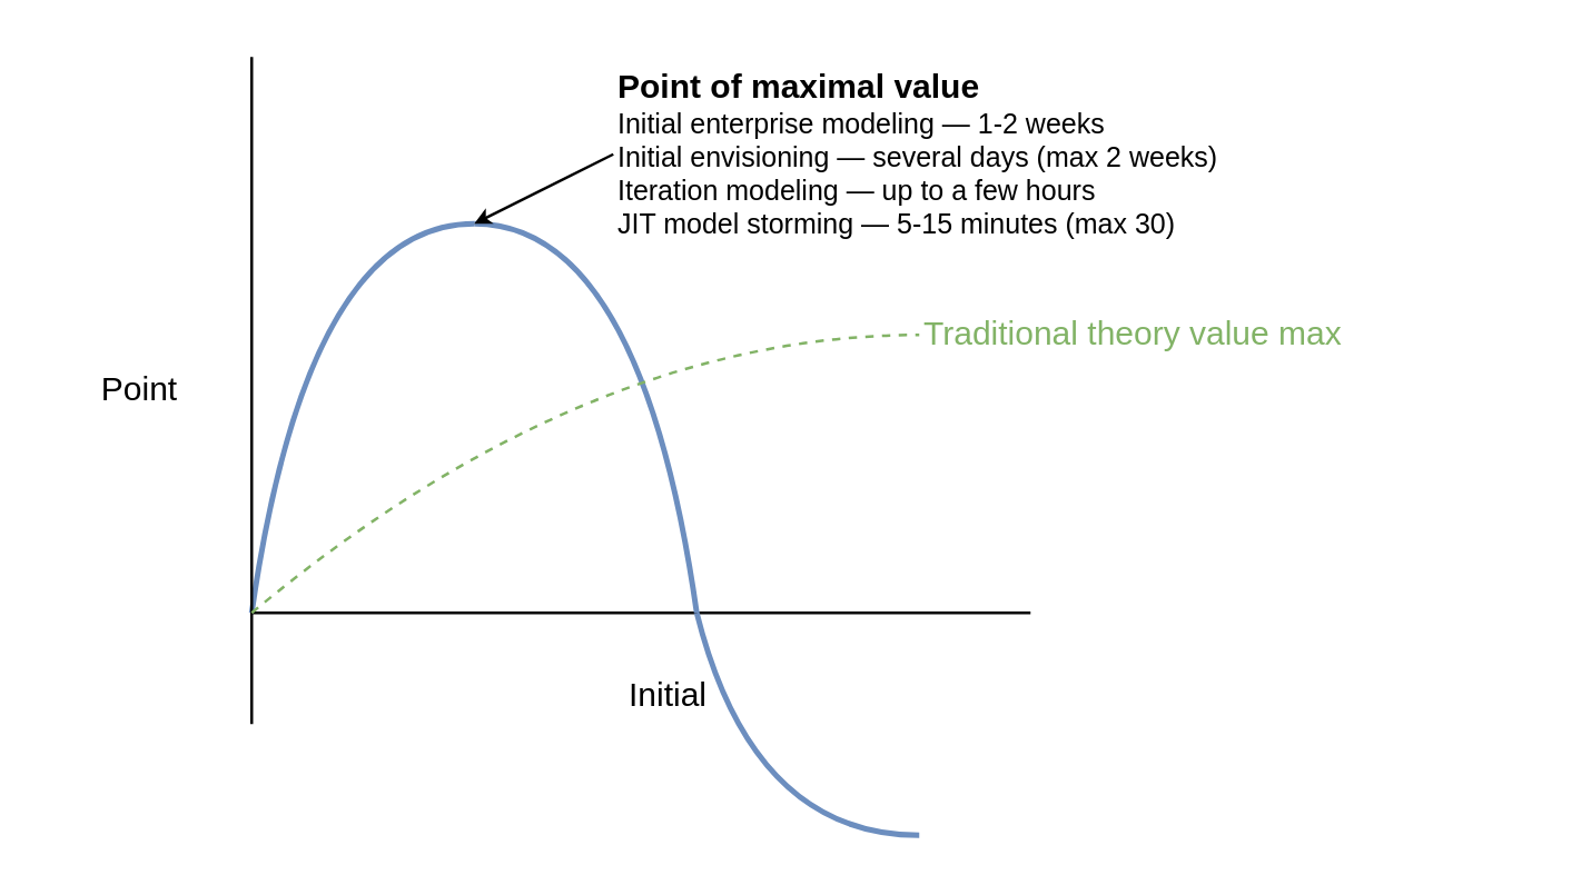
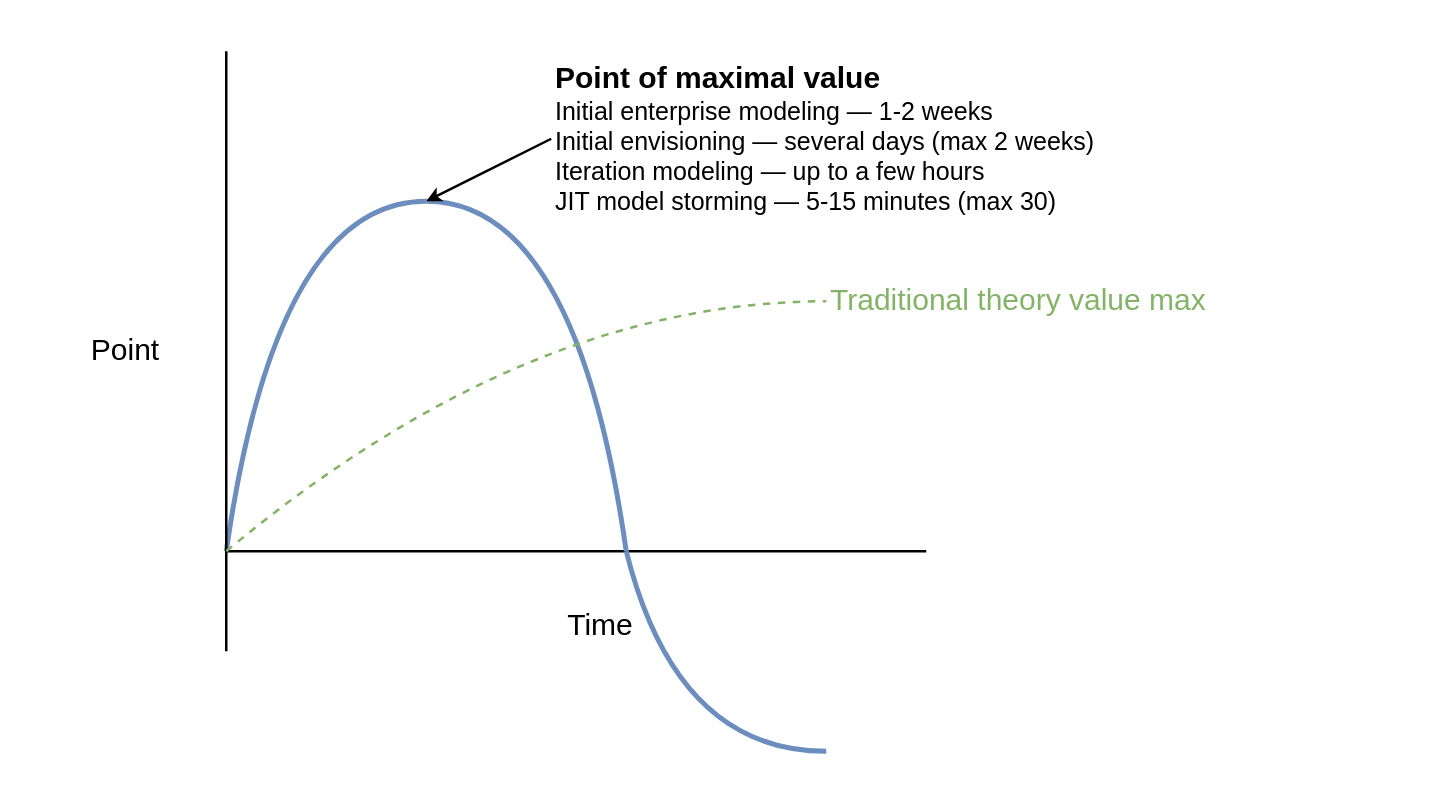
  <mxCell id="0" />
  <mxCell id="1" parent="0" />
  <mxCell id="2" value="" style="endArrow=none;html=1;curved=1;fillColor=#dae8fc;strokeColor=#6c8ebf;strokeWidth=2;" parent="1" edge="1"><mxGeometry width="50" height="50" relative="1" as="geometry"><mxPoint x="90" y="220" as="sourcePoint" /><mxPoint x="170" y="80" as="targetPoint" /><Array as="points"><mxPoint x="110" y="80" /></Array></mxGeometry></mxCell>
  <mxCell id="3" value="" style="endArrow=none;html=1;" parent="1" edge="1"><mxGeometry width="50" height="50" relative="1" as="geometry"><mxPoint x="90" y="260" as="sourcePoint" /><mxPoint x="90" y="20" as="targetPoint" /></mxGeometry></mxCell>
  <mxCell id="4" value="" style="endArrow=none;html=1;" parent="1" edge="1"><mxGeometry width="50" height="50" relative="1" as="geometry"><mxPoint x="90" y="220" as="sourcePoint" /><mxPoint x="370" y="220" as="targetPoint" /></mxGeometry></mxCell>
  <mxCell id="5" value="Point" style="rounded=0;whiteSpace=wrap;html=1;strokeColor=none;fillColor=none;" parent="1" vertex="1"><mxGeometry x="20" y="20" width="60" height="240" as="geometry" /></mxCell>
- <mxCell id="6" value="Initial" style="rounded=0;whiteSpace=wrap;html=1;strokeColor=none;fillColor=none;" parent="1" vertex="1"><mxGeometry x="100" y="230" width="280" height="40" as="geometry" /></mxCell>
+ <mxCell id="6" value="Time" style="rounded=0;whiteSpace=wrap;html=1;strokeColor=none;fillColor=none;" parent="1" vertex="1"><mxGeometry x="100" y="230" width="280" height="40" as="geometry" /></mxCell>
  <mxCell id="7" value="" style="endArrow=none;html=1;curved=1;fillColor=#dae8fc;strokeColor=#6c8ebf;strokeWidth=2;" parent="1" edge="1"><mxGeometry width="50" height="50" relative="1" as="geometry"><mxPoint x="250" y="220" as="sourcePoint" /><mxPoint x="170" y="80" as="targetPoint" /><Array as="points"><mxPoint x="230" y="80" /></Array></mxGeometry></mxCell>
  <mxCell id="8" value="" style="endArrow=none;html=1;curved=1;fillColor=#dae8fc;strokeColor=#6c8ebf;strokeWidth=2;" parent="1" edge="1"><mxGeometry width="50" height="50" relative="1" as="geometry"><mxPoint x="330" y="300" as="sourcePoint" /><mxPoint x="250" y="220" as="targetPoint" /><Array as="points"><mxPoint x="270" y="300" /></Array></mxGeometry></mxCell>
  <mxCell id="9" value="" style="endArrow=classic;html=1;strokeWidth=1;curved=1;endSize=3;startSize=3;exitX=0;exitY=0.5;exitDx=0;exitDy=0;" parent="1" source="10" edge="1"><mxGeometry width="50" height="50" relative="1" as="geometry"><mxPoint x="210" y="60" as="sourcePoint" /><mxPoint x="170" y="80" as="targetPoint" /></mxGeometry></mxCell>
  <mxCell id="10" value="&lt;b&gt;Point of maximal value&lt;/b&gt;&lt;br&gt;&lt;div style=&quot;font-size: 10px;&quot;&gt;&lt;font style=&quot;font-size: 10px;&quot;&gt;Initial enterprise modeling — 1-2 weeks&lt;/font&gt;&lt;/div&gt;&lt;div style=&quot;font-size: 10px;&quot;&gt;&lt;font style=&quot;font-size: 10px;&quot;&gt;Initial envisioning — several days (max 2 weeks)&lt;/font&gt;&lt;/div&gt;&lt;div style=&quot;font-size: 10px;&quot;&gt;&lt;font style=&quot;font-size: 10px;&quot;&gt;Iteration modeling — up to a few hours&lt;/font&gt;&lt;/div&gt;&lt;div style=&quot;font-size: 10px;&quot;&gt;&lt;font style=&quot;font-size: 10px;&quot;&gt;JIT model storming — 5-15 minutes (max 30)&lt;/font&gt;&lt;/div&gt;" style="rounded=0;whiteSpace=wrap;html=1;strokeColor=none;fillColor=none;align=left;" parent="1" vertex="1"><mxGeometry x="220" y="20" width="220" height="70" as="geometry" /></mxCell>
  <mxCell id="11" value="" style="endArrow=none;html=1;dashed=1;curved=1;fillColor=#d5e8d4;strokeColor=#82b366;" edge="1" parent="1"><mxGeometry width="50" height="50" relative="1" as="geometry"><mxPoint x="90" y="220" as="sourcePoint" /><mxPoint x="330" y="120" as="targetPoint" /><Array as="points"><mxPoint x="210" y="120" /></Array></mxGeometry></mxCell>
  <mxCell id="12" value="Traditional theory value max" style="rounded=0;whiteSpace=wrap;html=1;strokeColor=none;fillColor=none;align=left;fontColor=#82B366;" vertex="1" parent="1"><mxGeometry x="330" y="110" width="220" height="20" as="geometry" /></mxCell>
